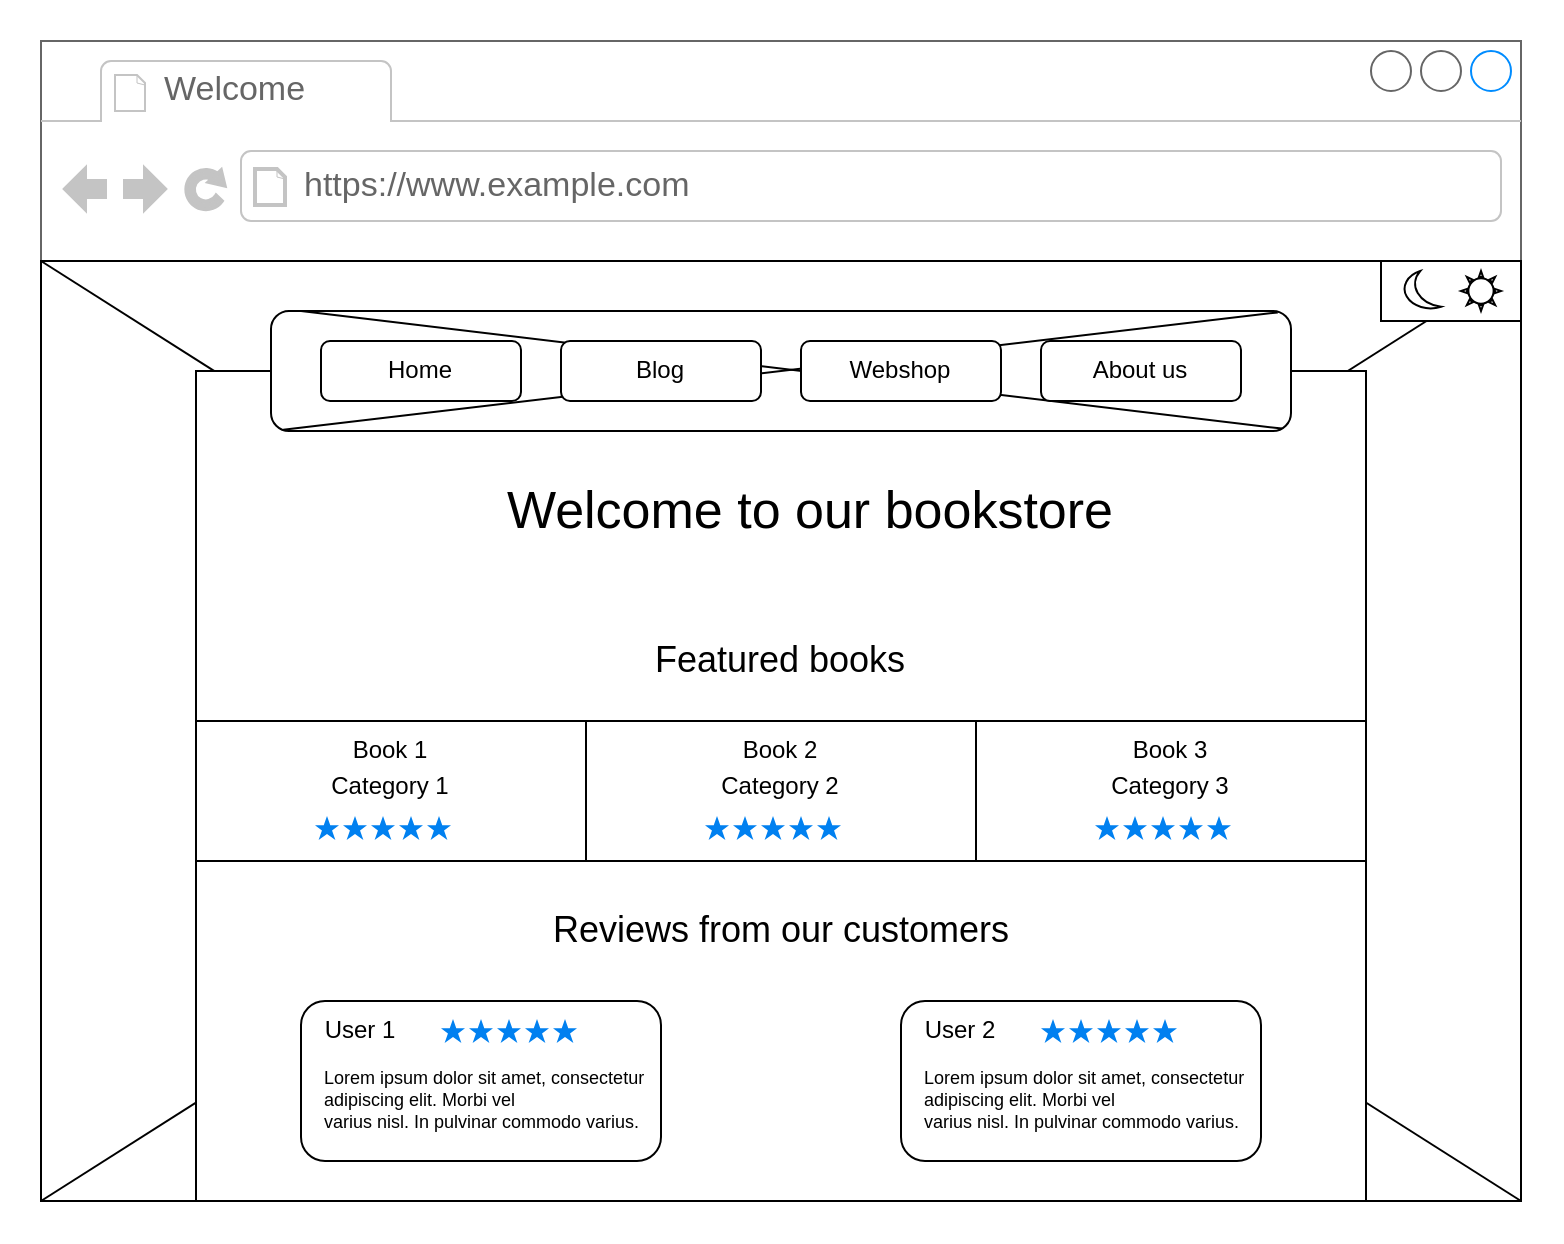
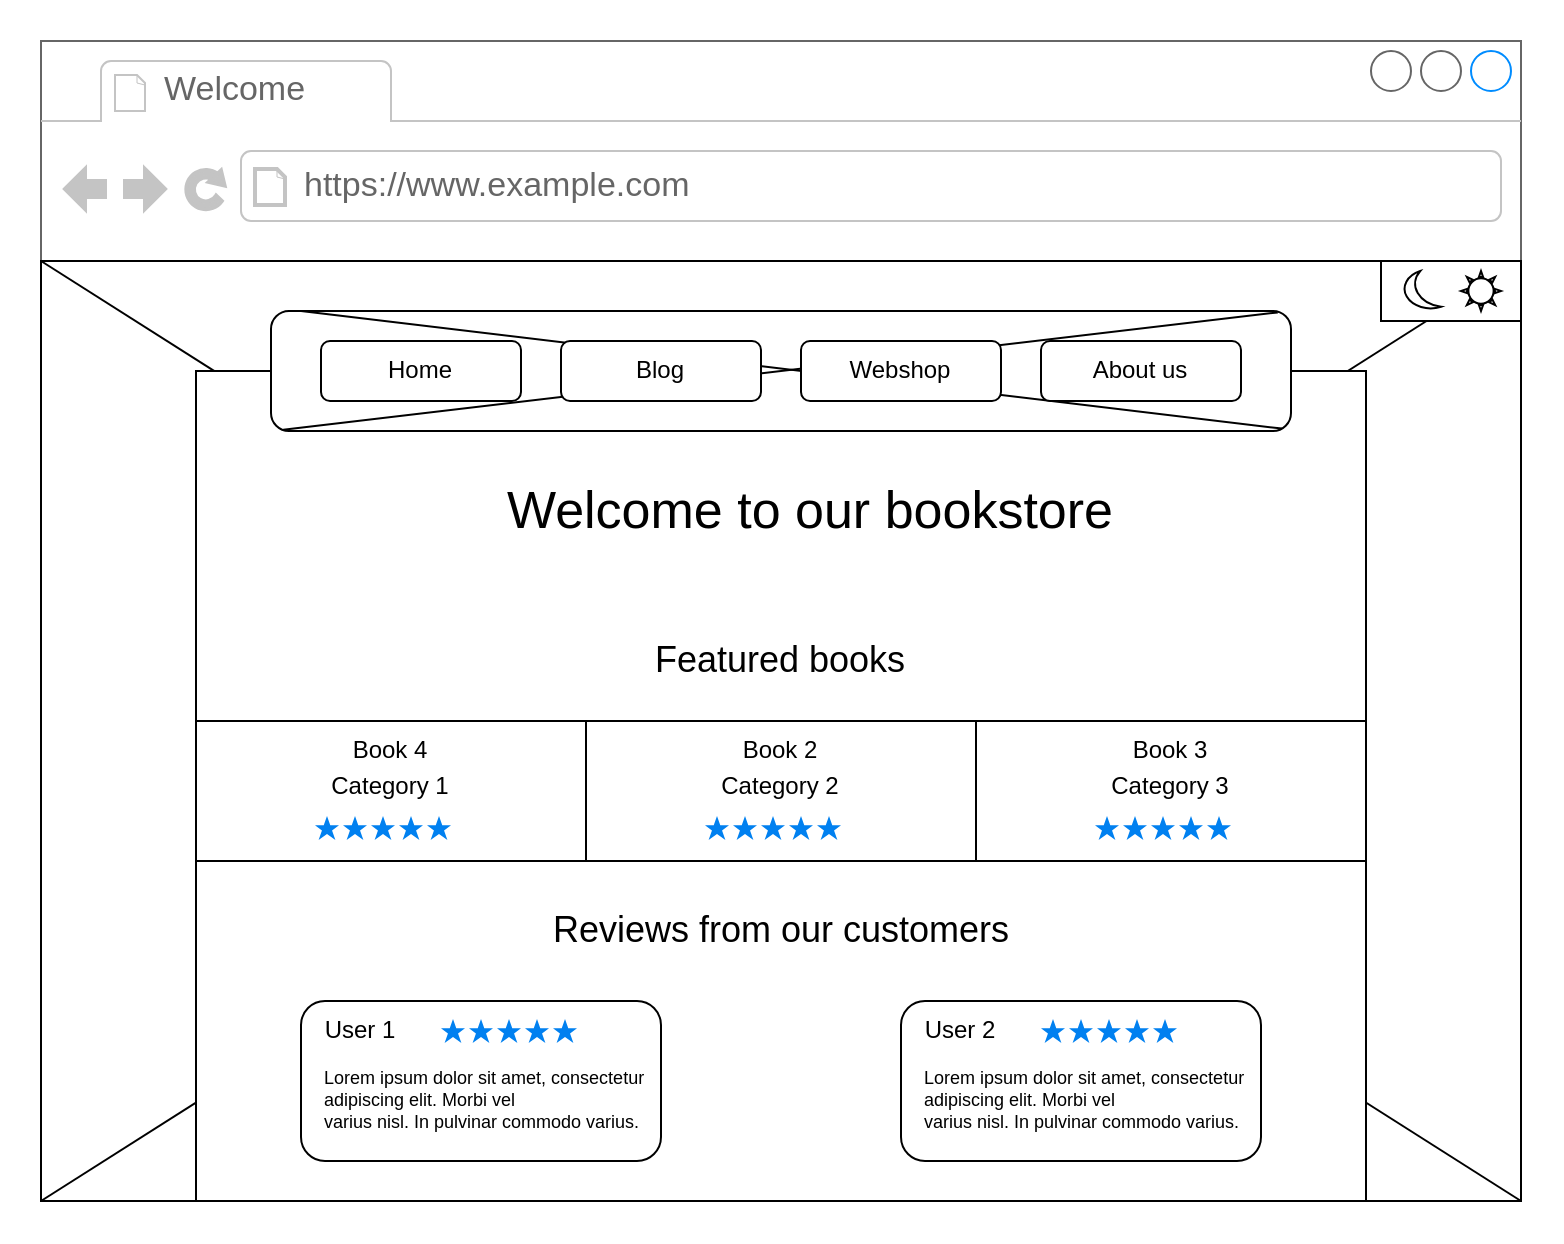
  <mxCell id="0" />
  <mxCell id="1" parent="0" />
  <mxCell id="2" value="" style="strokeWidth=1;shadow=0;dashed=0;align=center;html=1;shape=mxgraph.mockup.containers.browserWindow;rSize=0;strokeColor=#666666;strokeColor2=#008cff;strokeColor3=#c4c4c4;mainText=,;recursiveResize=0;" parent="1" vertex="1"><mxGeometry x="20" y="20" width="740" height="580" as="geometry" /></mxCell>
  <mxCell id="3" value="Welcome" style="strokeWidth=1;shadow=0;dashed=0;align=center;html=1;shape=mxgraph.mockup.containers.anchor;fontSize=17;fontColor=#666666;align=left;whiteSpace=wrap;" parent="2" vertex="1"><mxGeometry x="60" y="12" width="110" height="26" as="geometry" /></mxCell>
  <mxCell id="4" value="https://www.example.com" style="strokeWidth=1;shadow=0;dashed=0;align=center;html=1;shape=mxgraph.mockup.containers.anchor;rSize=0;fontSize=17;fontColor=#666666;align=left;" parent="2" vertex="1"><mxGeometry x="130" y="60" width="250" height="26" as="geometry" /></mxCell>
  <mxCell id="5" value="" style="rounded=0;whiteSpace=wrap;html=1;" parent="2" vertex="1"><mxGeometry y="110" width="740" height="470" as="geometry" /></mxCell>
  <mxCell id="6" value="" style="endArrow=none;html=1;rounded=0;entryX=1;entryY=0;entryDx=0;entryDy=0;exitX=0;exitY=1;exitDx=0;exitDy=0;" parent="2" source="17" target="5" edge="1"><mxGeometry width="50" height="50" relative="1" as="geometry"><mxPoint x="350" y="420" as="sourcePoint" /><mxPoint x="400" y="370" as="targetPoint" /></mxGeometry></mxCell>
  <mxCell id="7" value="" style="endArrow=none;html=1;rounded=0;entryX=0;entryY=0;entryDx=0;entryDy=0;exitX=1;exitY=1;exitDx=0;exitDy=0;" parent="2" source="5" target="5" edge="1"><mxGeometry width="50" height="50" relative="1" as="geometry"><mxPoint x="350" y="420" as="sourcePoint" /><mxPoint x="400" y="370" as="targetPoint" /></mxGeometry></mxCell>
  <mxCell id="8" value="" style="endArrow=none;html=1;rounded=0;entryX=1;entryY=0;entryDx=0;entryDy=0;exitX=0;exitY=1;exitDx=0;exitDy=0;" parent="2" source="5" target="17" edge="1"><mxGeometry width="50" height="50" relative="1" as="geometry"><mxPoint x="130" y="630" as="sourcePoint" /><mxPoint x="870" y="210" as="targetPoint" /></mxGeometry></mxCell>
  <mxCell id="9" value="" style="rounded=0;whiteSpace=wrap;html=1;" parent="2" vertex="1"><mxGeometry x="77.5" y="165" width="585" height="415" as="geometry" /></mxCell>
  <mxCell id="10" value="" style="rounded=1;whiteSpace=wrap;html=1;" parent="2" vertex="1"><mxGeometry x="115" y="135" width="510" height="60" as="geometry" /></mxCell>
  <mxCell id="11" value="" style="endArrow=none;html=1;rounded=0;entryX=0.987;entryY=0.012;entryDx=0;entryDy=0;exitX=0.012;exitY=0.989;exitDx=0;exitDy=0;entryPerimeter=0;exitPerimeter=0;" parent="2" source="10" target="10" edge="1"><mxGeometry width="50" height="50" relative="1" as="geometry"><mxPoint x="400" y="360" as="sourcePoint" /><mxPoint x="450" y="310" as="targetPoint" /></mxGeometry></mxCell>
  <mxCell id="12" value="" style="endArrow=none;html=1;rounded=0;entryX=0;entryY=0;entryDx=0;entryDy=0;exitX=0.991;exitY=0.98;exitDx=0;exitDy=0;exitPerimeter=0;" parent="2" source="10" edge="1"><mxGeometry width="50" height="50" relative="1" as="geometry"><mxPoint x="495" y="180" as="sourcePoint" /><mxPoint x="130.0" y="135" as="targetPoint" /></mxGeometry></mxCell>
  <mxCell id="13" value="Home" style="rounded=1;whiteSpace=wrap;html=1;" parent="2" vertex="1"><mxGeometry x="140" y="150" width="100" height="30" as="geometry" /></mxCell>
  <mxCell id="14" value="Blog" style="rounded=1;whiteSpace=wrap;html=1;" parent="2" vertex="1"><mxGeometry x="260" y="150" width="100" height="30" as="geometry" /></mxCell>
  <mxCell id="15" value="Webshop" style="rounded=1;whiteSpace=wrap;html=1;" parent="2" vertex="1"><mxGeometry x="380" y="150" width="100" height="30" as="geometry" /></mxCell>
  <mxCell id="16" value="About us" style="rounded=1;whiteSpace=wrap;html=1;" parent="2" vertex="1"><mxGeometry x="500" y="150" width="100" height="30" as="geometry" /></mxCell>
  <mxCell id="17" value="" style="rounded=0;whiteSpace=wrap;html=1;" parent="2" vertex="1"><mxGeometry x="670" y="110" width="70" height="30" as="geometry" /></mxCell>
  <mxCell id="18" value="" style="verticalLabelPosition=bottom;verticalAlign=top;html=1;shape=mxgraph.basic.moon" parent="2" vertex="1"><mxGeometry x="680" y="115" width="20" height="20" as="geometry" /></mxCell>
  <mxCell id="19" value="" style="verticalLabelPosition=bottom;verticalAlign=top;html=1;shape=mxgraph.basic.sun" parent="2" vertex="1"><mxGeometry x="710" y="115" width="20" height="20" as="geometry" /></mxCell>
  <mxCell id="20" value="Welcome to our bookstore" style="text;html=1;align=center;verticalAlign=middle;whiteSpace=wrap;rounded=0;fontSize=26;" vertex="1" parent="2"><mxGeometry x="205" y="220" width="360" height="30" as="geometry" /></mxCell>
  <mxCell id="21" value="Featured books" style="text;html=1;align=center;verticalAlign=middle;whiteSpace=wrap;rounded=0;fontSize=18;" vertex="1" parent="2"><mxGeometry x="305" y="295" width="130" height="30" as="geometry" /></mxCell>
  <mxCell id="22" value="Reviews from our customers" style="text;html=1;align=center;verticalAlign=middle;whiteSpace=wrap;rounded=0;fontSize=18;" vertex="1" parent="2"><mxGeometry x="237.5" y="430" width="265" height="30" as="geometry" /></mxCell>
  <mxCell id="23" value="" style="group" vertex="1" connectable="0" parent="2"><mxGeometry x="130" y="480" width="180" height="80" as="geometry" /></mxCell>
  <mxCell id="24" value="" style="rounded=1;whiteSpace=wrap;html=1;" vertex="1" parent="23"><mxGeometry width="180" height="80" as="geometry" /></mxCell>
  <mxCell id="25" value="User 1" style="text;html=1;align=center;verticalAlign=middle;whiteSpace=wrap;rounded=0;" vertex="1" parent="23"><mxGeometry width="60" height="30" as="geometry" /></mxCell>
  <mxCell id="26" value="" style="html=1;verticalLabelPosition=bottom;labelBackgroundColor=#ffffff;verticalAlign=top;shadow=0;dashed=0;strokeWidth=2;shape=mxgraph.ios7.misc.star;fillColor=#0080f0;strokeColor=none;sketch=0;" vertex="1" parent="23"><mxGeometry x="70" y="9" width="12" height="12" as="geometry" /></mxCell>
  <mxCell id="27" value="" style="html=1;verticalLabelPosition=bottom;labelBackgroundColor=#ffffff;verticalAlign=top;shadow=0;dashed=0;strokeWidth=2;shape=mxgraph.ios7.misc.star;fillColor=#0080f0;strokeColor=none;sketch=0;" vertex="1" parent="23"><mxGeometry x="84" y="9" width="12" height="12" as="geometry" /></mxCell>
  <mxCell id="28" value="" style="html=1;verticalLabelPosition=bottom;labelBackgroundColor=#ffffff;verticalAlign=top;shadow=0;dashed=0;strokeWidth=2;shape=mxgraph.ios7.misc.star;fillColor=#0080f0;strokeColor=none;sketch=0;" vertex="1" parent="23"><mxGeometry x="98" y="9" width="12" height="12" as="geometry" /></mxCell>
  <mxCell id="29" value="" style="html=1;verticalLabelPosition=bottom;labelBackgroundColor=#ffffff;verticalAlign=top;shadow=0;dashed=0;strokeWidth=2;shape=mxgraph.ios7.misc.star;fillColor=#0080f0;strokeColor=none;sketch=0;" vertex="1" parent="23"><mxGeometry x="112" y="9" width="12" height="12" as="geometry" /></mxCell>
  <mxCell id="30" value="" style="html=1;verticalLabelPosition=bottom;labelBackgroundColor=#ffffff;verticalAlign=top;shadow=0;dashed=0;strokeWidth=2;shape=mxgraph.ios7.misc.star;fillColor=#0080f0;strokeColor=none;sketch=0;" vertex="1" parent="23"><mxGeometry x="126" y="9" width="12" height="12" as="geometry" /></mxCell>
  <mxCell id="31" value="Lorem ipsum dolor sit amet, consectetur adipiscing elit. Morbi vel &lt;br style=&quot;font-size: 9px;&quot;&gt;varius nisl. In pulvinar commodo varius.&amp;nbsp;" style="text;html=1;align=left;verticalAlign=middle;whiteSpace=wrap;rounded=0;fontSize=9;" vertex="1" parent="23"><mxGeometry x="10" y="20" width="170" height="60" as="geometry" /></mxCell>
  <mxCell id="32" value="" style="group;labelBackgroundColor=#666666;fontColor=#666666;" vertex="1" connectable="0" parent="2"><mxGeometry x="430" y="480" width="180" height="80" as="geometry" /></mxCell>
  <mxCell id="33" value="" style="rounded=1;whiteSpace=wrap;html=1;" vertex="1" parent="32"><mxGeometry width="180" height="80" as="geometry" /></mxCell>
  <mxCell id="34" value="User 2" style="text;html=1;align=center;verticalAlign=middle;whiteSpace=wrap;rounded=0;" vertex="1" parent="32"><mxGeometry width="60" height="30" as="geometry" /></mxCell>
  <mxCell id="35" value="" style="html=1;verticalLabelPosition=bottom;labelBackgroundColor=#ffffff;verticalAlign=top;shadow=0;dashed=0;strokeWidth=2;shape=mxgraph.ios7.misc.star;fillColor=#0080f0;strokeColor=none;sketch=0;" vertex="1" parent="32"><mxGeometry x="70" y="9" width="12" height="12" as="geometry" /></mxCell>
  <mxCell id="36" value="" style="html=1;verticalLabelPosition=bottom;labelBackgroundColor=#ffffff;verticalAlign=top;shadow=0;dashed=0;strokeWidth=2;shape=mxgraph.ios7.misc.star;fillColor=#0080f0;strokeColor=none;sketch=0;" vertex="1" parent="32"><mxGeometry x="84" y="9" width="12" height="12" as="geometry" /></mxCell>
  <mxCell id="37" value="" style="html=1;verticalLabelPosition=bottom;labelBackgroundColor=#ffffff;verticalAlign=top;shadow=0;dashed=0;strokeWidth=2;shape=mxgraph.ios7.misc.star;fillColor=#0080f0;strokeColor=none;sketch=0;" vertex="1" parent="32"><mxGeometry x="98" y="9" width="12" height="12" as="geometry" /></mxCell>
  <mxCell id="38" value="" style="html=1;verticalLabelPosition=bottom;labelBackgroundColor=#ffffff;verticalAlign=top;shadow=0;dashed=0;strokeWidth=2;shape=mxgraph.ios7.misc.star;fillColor=#0080f0;strokeColor=none;sketch=0;" vertex="1" parent="32"><mxGeometry x="112" y="9" width="12" height="12" as="geometry" /></mxCell>
  <mxCell id="39" value="" style="html=1;verticalLabelPosition=bottom;labelBackgroundColor=#ffffff;verticalAlign=top;shadow=0;dashed=0;strokeWidth=2;shape=mxgraph.ios7.misc.star;fillColor=#0080f0;strokeColor=none;sketch=0;" vertex="1" parent="32"><mxGeometry x="126" y="9" width="12" height="12" as="geometry" /></mxCell>
  <mxCell id="40" value="Lorem ipsum dolor sit amet, consectetur adipiscing elit. Morbi vel &lt;br style=&quot;font-size: 9px;&quot;&gt;varius nisl. In pulvinar commodo varius.&amp;nbsp;" style="text;html=1;align=left;verticalAlign=middle;whiteSpace=wrap;rounded=0;fontSize=9;labelBackgroundColor=default;" vertex="1" parent="32"><mxGeometry x="10" y="20" width="170" height="60" as="geometry" /></mxCell>
  <mxCell id="41" value="" style="group" vertex="1" connectable="0" parent="2"><mxGeometry x="77.5" y="340" width="195" height="70" as="geometry" /></mxCell>
  <mxCell id="42" value="" style="rounded=0;whiteSpace=wrap;html=1;" vertex="1" parent="41"><mxGeometry width="195" height="70" as="geometry" /></mxCell>
- <mxCell id="43" value="Book 1" style="text;html=1;align=center;verticalAlign=middle;whiteSpace=wrap;rounded=0;" vertex="1" parent="41"><mxGeometry x="67.5" width="60" height="30" as="geometry" /></mxCell>
+ <mxCell id="43" value="Book 4" style="text;html=1;align=center;verticalAlign=middle;whiteSpace=wrap;rounded=0;" vertex="1" parent="41"><mxGeometry x="67.5" width="60" height="30" as="geometry" /></mxCell>
  <mxCell id="44" value="Category 1" style="text;html=1;align=center;verticalAlign=middle;whiteSpace=wrap;rounded=0;" vertex="1" parent="41"><mxGeometry x="62.5" y="17.5" width="70" height="30" as="geometry" /></mxCell>
  <mxCell id="45" value="" style="html=1;verticalLabelPosition=bottom;labelBackgroundColor=#ffffff;verticalAlign=top;shadow=0;dashed=0;strokeWidth=2;shape=mxgraph.ios7.misc.star;fillColor=#0080f0;strokeColor=none;sketch=0;" vertex="1" parent="41"><mxGeometry x="59.5" y="47.5" width="12" height="12" as="geometry" /></mxCell>
  <mxCell id="46" value="" style="html=1;verticalLabelPosition=bottom;labelBackgroundColor=#ffffff;verticalAlign=top;shadow=0;dashed=0;strokeWidth=2;shape=mxgraph.ios7.misc.star;fillColor=#0080f0;strokeColor=none;sketch=0;" vertex="1" parent="41"><mxGeometry x="73.5" y="47.5" width="12" height="12" as="geometry" /></mxCell>
  <mxCell id="47" value="" style="html=1;verticalLabelPosition=bottom;labelBackgroundColor=#ffffff;verticalAlign=top;shadow=0;dashed=0;strokeWidth=2;shape=mxgraph.ios7.misc.star;fillColor=#0080f0;strokeColor=none;sketch=0;" vertex="1" parent="41"><mxGeometry x="87.5" y="47.5" width="12" height="12" as="geometry" /></mxCell>
  <mxCell id="48" value="" style="html=1;verticalLabelPosition=bottom;labelBackgroundColor=#ffffff;verticalAlign=top;shadow=0;dashed=0;strokeWidth=2;shape=mxgraph.ios7.misc.star;fillColor=#0080f0;strokeColor=none;sketch=0;" vertex="1" parent="41"><mxGeometry x="101.5" y="47.5" width="12" height="12" as="geometry" /></mxCell>
  <mxCell id="49" value="" style="html=1;verticalLabelPosition=bottom;labelBackgroundColor=#ffffff;verticalAlign=top;shadow=0;dashed=0;strokeWidth=2;shape=mxgraph.ios7.misc.star;fillColor=#0080f0;strokeColor=none;sketch=0;" vertex="1" parent="41"><mxGeometry x="115.5" y="47.5" width="12" height="12" as="geometry" /></mxCell>
  <mxCell id="50" value="" style="group" vertex="1" connectable="0" parent="2"><mxGeometry x="272.5" y="340" width="195" height="70" as="geometry" /></mxCell>
  <mxCell id="51" value="" style="rounded=0;whiteSpace=wrap;html=1;" vertex="1" parent="50"><mxGeometry width="195" height="70" as="geometry" /></mxCell>
  <mxCell id="52" value="Book 2" style="text;html=1;align=center;verticalAlign=middle;whiteSpace=wrap;rounded=0;" vertex="1" parent="50"><mxGeometry x="67.5" width="60" height="30" as="geometry" /></mxCell>
  <mxCell id="53" value="Category 2" style="text;html=1;align=center;verticalAlign=middle;whiteSpace=wrap;rounded=0;" vertex="1" parent="50"><mxGeometry x="62.5" y="17.5" width="70" height="30" as="geometry" /></mxCell>
  <mxCell id="54" value="" style="html=1;verticalLabelPosition=bottom;labelBackgroundColor=#ffffff;verticalAlign=top;shadow=0;dashed=0;strokeWidth=2;shape=mxgraph.ios7.misc.star;fillColor=#0080f0;strokeColor=none;sketch=0;" vertex="1" parent="50"><mxGeometry x="59.5" y="47.5" width="12" height="12" as="geometry" /></mxCell>
  <mxCell id="55" value="" style="html=1;verticalLabelPosition=bottom;labelBackgroundColor=#ffffff;verticalAlign=top;shadow=0;dashed=0;strokeWidth=2;shape=mxgraph.ios7.misc.star;fillColor=#0080f0;strokeColor=none;sketch=0;" vertex="1" parent="50"><mxGeometry x="73.5" y="47.5" width="12" height="12" as="geometry" /></mxCell>
  <mxCell id="56" value="" style="html=1;verticalLabelPosition=bottom;labelBackgroundColor=#ffffff;verticalAlign=top;shadow=0;dashed=0;strokeWidth=2;shape=mxgraph.ios7.misc.star;fillColor=#0080f0;strokeColor=none;sketch=0;" vertex="1" parent="50"><mxGeometry x="87.5" y="47.5" width="12" height="12" as="geometry" /></mxCell>
  <mxCell id="57" value="" style="html=1;verticalLabelPosition=bottom;labelBackgroundColor=#ffffff;verticalAlign=top;shadow=0;dashed=0;strokeWidth=2;shape=mxgraph.ios7.misc.star;fillColor=#0080f0;strokeColor=none;sketch=0;" vertex="1" parent="50"><mxGeometry x="101.5" y="47.5" width="12" height="12" as="geometry" /></mxCell>
  <mxCell id="58" value="" style="html=1;verticalLabelPosition=bottom;labelBackgroundColor=#ffffff;verticalAlign=top;shadow=0;dashed=0;strokeWidth=2;shape=mxgraph.ios7.misc.star;fillColor=#0080f0;strokeColor=none;sketch=0;" vertex="1" parent="50"><mxGeometry x="115.5" y="47.5" width="12" height="12" as="geometry" /></mxCell>
  <mxCell id="59" value="" style="group" vertex="1" connectable="0" parent="2"><mxGeometry x="467.5" y="340" width="195" height="70" as="geometry" /></mxCell>
  <mxCell id="60" value="" style="rounded=0;whiteSpace=wrap;html=1;" vertex="1" parent="59"><mxGeometry width="195" height="70" as="geometry" /></mxCell>
  <mxCell id="61" value="Book 3" style="text;html=1;align=center;verticalAlign=middle;whiteSpace=wrap;rounded=0;" vertex="1" parent="59"><mxGeometry x="67.5" width="60" height="30" as="geometry" /></mxCell>
  <mxCell id="62" value="Category 3" style="text;html=1;align=center;verticalAlign=middle;whiteSpace=wrap;rounded=0;" vertex="1" parent="59"><mxGeometry x="62.5" y="17.5" width="70" height="30" as="geometry" /></mxCell>
  <mxCell id="63" value="" style="html=1;verticalLabelPosition=bottom;labelBackgroundColor=#ffffff;verticalAlign=top;shadow=0;dashed=0;strokeWidth=2;shape=mxgraph.ios7.misc.star;fillColor=#0080f0;strokeColor=none;sketch=0;" vertex="1" parent="59"><mxGeometry x="59.5" y="47.5" width="12" height="12" as="geometry" /></mxCell>
  <mxCell id="64" value="" style="html=1;verticalLabelPosition=bottom;labelBackgroundColor=#ffffff;verticalAlign=top;shadow=0;dashed=0;strokeWidth=2;shape=mxgraph.ios7.misc.star;fillColor=#0080f0;strokeColor=none;sketch=0;" vertex="1" parent="59"><mxGeometry x="73.5" y="47.5" width="12" height="12" as="geometry" /></mxCell>
  <mxCell id="65" value="" style="html=1;verticalLabelPosition=bottom;labelBackgroundColor=#ffffff;verticalAlign=top;shadow=0;dashed=0;strokeWidth=2;shape=mxgraph.ios7.misc.star;fillColor=#0080f0;strokeColor=none;sketch=0;" vertex="1" parent="59"><mxGeometry x="87.5" y="47.5" width="12" height="12" as="geometry" /></mxCell>
  <mxCell id="66" value="" style="html=1;verticalLabelPosition=bottom;labelBackgroundColor=#ffffff;verticalAlign=top;shadow=0;dashed=0;strokeWidth=2;shape=mxgraph.ios7.misc.star;fillColor=#0080f0;strokeColor=none;sketch=0;" vertex="1" parent="59"><mxGeometry x="101.5" y="47.5" width="12" height="12" as="geometry" /></mxCell>
  <mxCell id="67" value="" style="html=1;verticalLabelPosition=bottom;labelBackgroundColor=#ffffff;verticalAlign=top;shadow=0;dashed=0;strokeWidth=2;shape=mxgraph.ios7.misc.star;fillColor=#0080f0;strokeColor=none;sketch=0;" vertex="1" parent="59"><mxGeometry x="115.5" y="47.5" width="12" height="12" as="geometry" /></mxCell>
